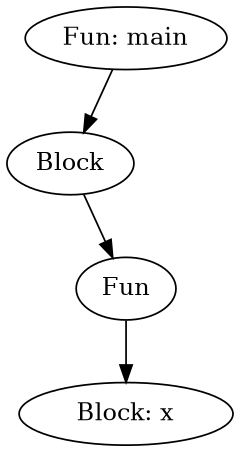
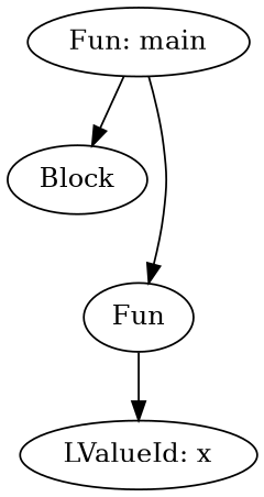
  digraph {
    n1 [label="Fun: main"]
    n2 [label=Block]
    n3 [label=Fun]
-   n4 [label="Block: x"]
+   n4 [label="LValueId: x"]
    n1 -> n2
-   n2 -> n3
+   n1 -> n3
    n3 -> n4
  }
